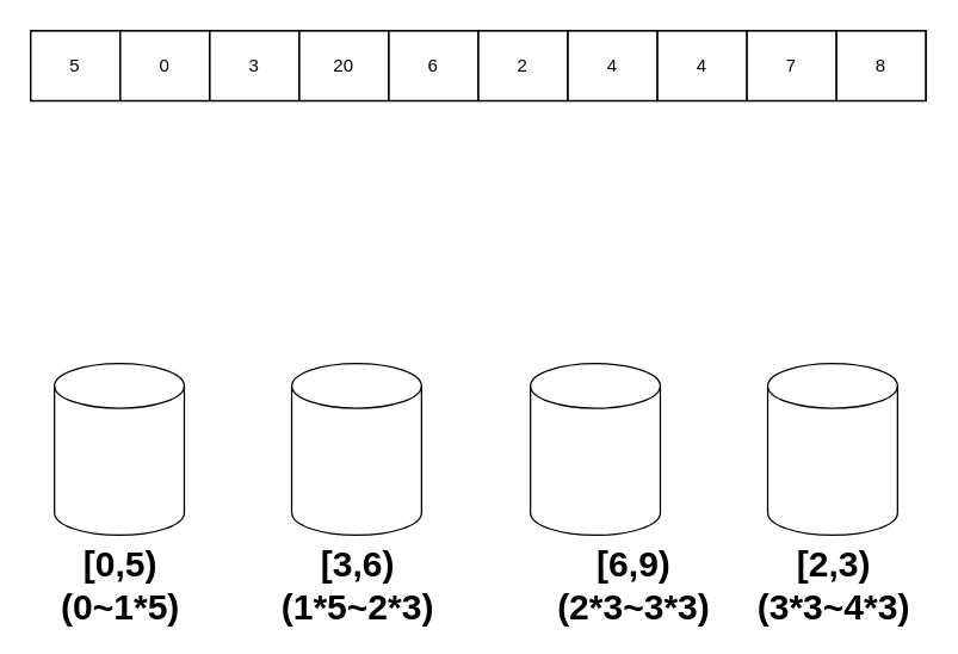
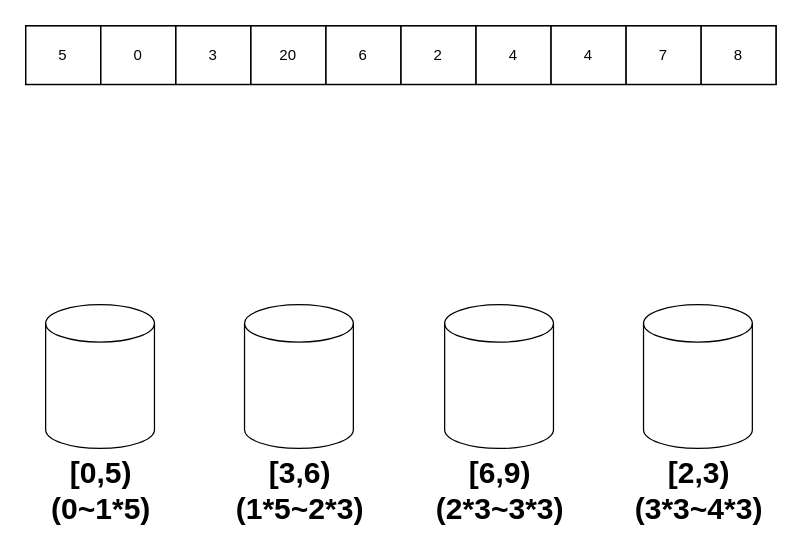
  <mxCell id="0" />
  <mxCell id="1" parent="0" />
  <mxCell id="2" value="" style="shape=cylinder3;whiteSpace=wrap;html=1;boundedLbl=1;backgroundOutline=1;size=15;" vertex="1" parent="1"><mxGeometry x="36" y="243" width="87" height="115" as="geometry" /></mxCell>
  <mxCell id="3" value="" style="shape=cylinder3;whiteSpace=wrap;html=1;boundedLbl=1;backgroundOutline=1;size=15;" vertex="1" parent="1"><mxGeometry x="195" y="243" width="87" height="115" as="geometry" /></mxCell>
  <mxCell id="4" value="" style="shape=cylinder3;whiteSpace=wrap;html=1;boundedLbl=1;backgroundOutline=1;size=15;" vertex="1" parent="1"><mxGeometry x="355" y="243" width="87" height="115" as="geometry" /></mxCell>
  <mxCell id="5" value="" style="shape=cylinder3;whiteSpace=wrap;html=1;boundedLbl=1;backgroundOutline=1;size=15;" vertex="1" parent="1"><mxGeometry x="514" y="243" width="87" height="115" as="geometry" /></mxCell>
  <mxCell id="6" value="" style="childLayout=tableLayout;recursiveResize=0;shadow=0;fillColor=none;" vertex="1" parent="1"><mxGeometry x="20" y="20" width="600" height="47" as="geometry" /></mxCell>
  <mxCell id="7" value="" style="shape=tableRow;horizontal=0;startSize=0;swimlaneHead=0;swimlaneBody=0;top=0;left=0;bottom=0;right=0;dropTarget=0;collapsible=0;recursiveResize=0;expand=0;fontStyle=0;fillColor=none;strokeColor=inherit;" vertex="1" parent="6"><mxGeometry width="600" height="47" as="geometry" /></mxCell>
  <mxCell id="8" value="5" style="connectable=0;recursiveResize=0;strokeColor=inherit;fillColor=none;align=center;whiteSpace=wrap;html=1;" vertex="1" parent="7"><mxGeometry width="60" height="47" as="geometry"><mxRectangle width="60" height="47" as="alternateBounds" /></mxGeometry></mxCell>
  <mxCell id="9" value="0" style="connectable=0;recursiveResize=0;strokeColor=inherit;fillColor=none;align=center;whiteSpace=wrap;html=1;" vertex="1" parent="7"><mxGeometry x="60" width="60" height="47" as="geometry"><mxRectangle width="60" height="47" as="alternateBounds" /></mxGeometry></mxCell>
  <mxCell id="10" value="3" style="connectable=0;recursiveResize=0;strokeColor=inherit;fillColor=none;align=center;whiteSpace=wrap;html=1;" vertex="1" parent="7"><mxGeometry x="120" width="60" height="47" as="geometry"><mxRectangle width="60" height="47" as="alternateBounds" /></mxGeometry></mxCell>
  <mxCell id="11" value="20" style="connectable=0;recursiveResize=0;strokeColor=inherit;fillColor=none;align=center;whiteSpace=wrap;html=1;" vertex="1" parent="7"><mxGeometry x="180" width="60" height="47" as="geometry"><mxRectangle width="60" height="47" as="alternateBounds" /></mxGeometry></mxCell>
  <mxCell id="12" value="6" style="connectable=0;recursiveResize=0;strokeColor=inherit;fillColor=none;align=center;whiteSpace=wrap;html=1;" vertex="1" parent="7"><mxGeometry x="240" width="60" height="47" as="geometry"><mxRectangle width="60" height="47" as="alternateBounds" /></mxGeometry></mxCell>
  <mxCell id="13" value="2" style="connectable=0;recursiveResize=0;strokeColor=inherit;fillColor=none;align=center;whiteSpace=wrap;html=1;" vertex="1" parent="7"><mxGeometry x="300" width="60" height="47" as="geometry"><mxRectangle width="60" height="47" as="alternateBounds" /></mxGeometry></mxCell>
  <mxCell id="14" value="4" style="connectable=0;recursiveResize=0;strokeColor=inherit;fillColor=none;align=center;whiteSpace=wrap;html=1;" vertex="1" parent="7"><mxGeometry x="360" width="60" height="47" as="geometry"><mxRectangle width="60" height="47" as="alternateBounds" /></mxGeometry></mxCell>
  <mxCell id="15" value="4" style="connectable=0;recursiveResize=0;strokeColor=inherit;fillColor=none;align=center;whiteSpace=wrap;html=1;" vertex="1" parent="7"><mxGeometry x="420" width="60" height="47" as="geometry"><mxRectangle width="60" height="47" as="alternateBounds" /></mxGeometry></mxCell>
  <mxCell id="16" value="7" style="connectable=0;recursiveResize=0;strokeColor=inherit;fillColor=none;align=center;whiteSpace=wrap;html=1;" vertex="1" parent="7"><mxGeometry x="480" width="60" height="47" as="geometry"><mxRectangle width="60" height="47" as="alternateBounds" /></mxGeometry></mxCell>
  <mxCell id="17" value="8" style="connectable=0;recursiveResize=0;strokeColor=inherit;fillColor=none;align=center;whiteSpace=wrap;html=1;" vertex="1" parent="7"><mxGeometry x="540" width="60" height="47" as="geometry"><mxRectangle width="60" height="47" as="alternateBounds" /></mxGeometry></mxCell>
  <mxCell id="18" value="[0,5)&lt;br&gt;(0~1*5)" style="text;strokeColor=none;fillColor=none;html=1;fontSize=24;fontStyle=1;verticalAlign=middle;align=center;" vertex="1" parent="1"><mxGeometry x="27.75" y="367" width="103.5" height="49" as="geometry" /></mxCell>
  <mxCell id="19" value="[3,6)&lt;br&gt;(1*5~2*3)" style="text;strokeColor=none;fillColor=none;html=1;fontSize=24;fontStyle=1;verticalAlign=middle;align=center;" vertex="1" parent="1"><mxGeometry x="186.75" y="367" width="103.5" height="49" as="geometry" /></mxCell>
- <mxCell id="20" value="[6,9)&lt;br&gt;(2*3~3*3)" style="text;strokeColor=none;fillColor=none;html=1;fontSize=24;fontStyle=1;verticalAlign=middle;align=center;" vertex="1" parent="1"><mxGeometry x="371.75" y="367" width="103.5" height="49" as="geometry" /></mxCell>
+ <mxCell id="20" value="[6,9)&lt;br&gt;(2*3~3*3)" style="text;strokeColor=none;fillColor=none;html=1;fontSize=24;fontStyle=1;verticalAlign=middle;align=center;" vertex="1" parent="1"><mxGeometry x="346.75" y="367" width="103.5" height="49" as="geometry" /></mxCell>
  <mxCell id="21" value="[2,3)&lt;br&gt;(3*3~4*3)" style="text;strokeColor=none;fillColor=none;html=1;fontSize=24;fontStyle=1;verticalAlign=middle;align=center;" vertex="1" parent="1"><mxGeometry x="505.75" y="367" width="103.5" height="49" as="geometry" /></mxCell>
